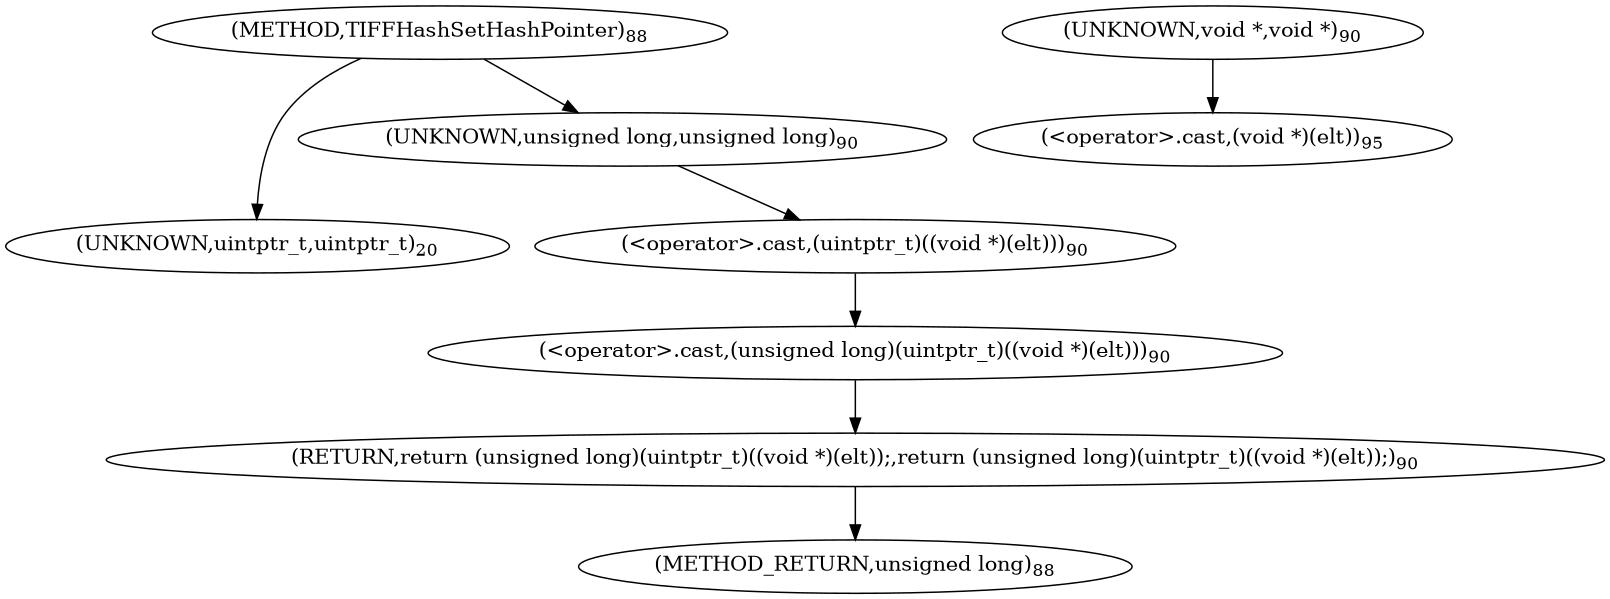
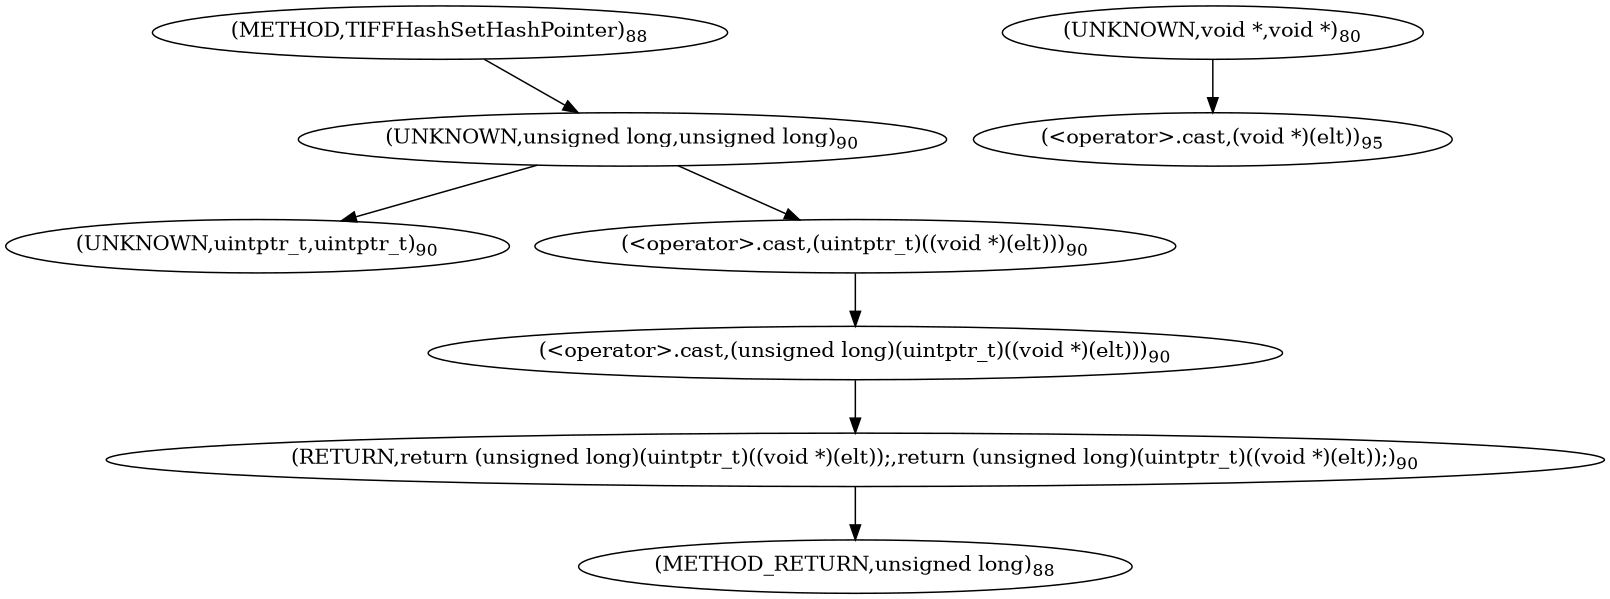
  digraph {
    n1 [label=<(RETURN,return (unsigned long)(uintptr_t)((void *)(elt));,return (unsigned long)(uintptr_t)((void *)(elt));)<SUB>90</SUB>>]
    n2 [label=<(METHOD_RETURN,unsigned long)<SUB>88</SUB>>]
    n3 [label=<(&lt;operator&gt;.cast,(unsigned long)(uintptr_t)((void *)(elt)))<SUB>90</SUB>>]
    n4 [label=<(UNKNOWN,unsigned long,unsigned long)<SUB>90</SUB>>]
-   n5 [label=<(UNKNOWN,uintptr_t,uintptr_t)<SUB>20</SUB>>]
+   n5 [label=<(UNKNOWN,uintptr_t,uintptr_t)<SUB>90</SUB>>]
    n6 [label=<(&lt;operator&gt;.cast,(uintptr_t)((void *)(elt)))<SUB>90</SUB>>]
-   n7 [label=<(UNKNOWN,void *,void *)<SUB>90</SUB>>]
+   n7 [label=<(UNKNOWN,void *,void *)<SUB>80</SUB>>]
    n8 [label=<(&lt;operator&gt;.cast,(void *)(elt))<SUB>95</SUB>>]
    n9 [label=<(METHOD,TIFFHashSetHashPointer)<SUB>88</SUB>>]
    n1 -> n2
    n3 -> n1
-   n9 -> n5
+   n4 -> n5
    n4 -> n6
    n6 -> n3
    n7 -> n8
    n9 -> n4
  }
